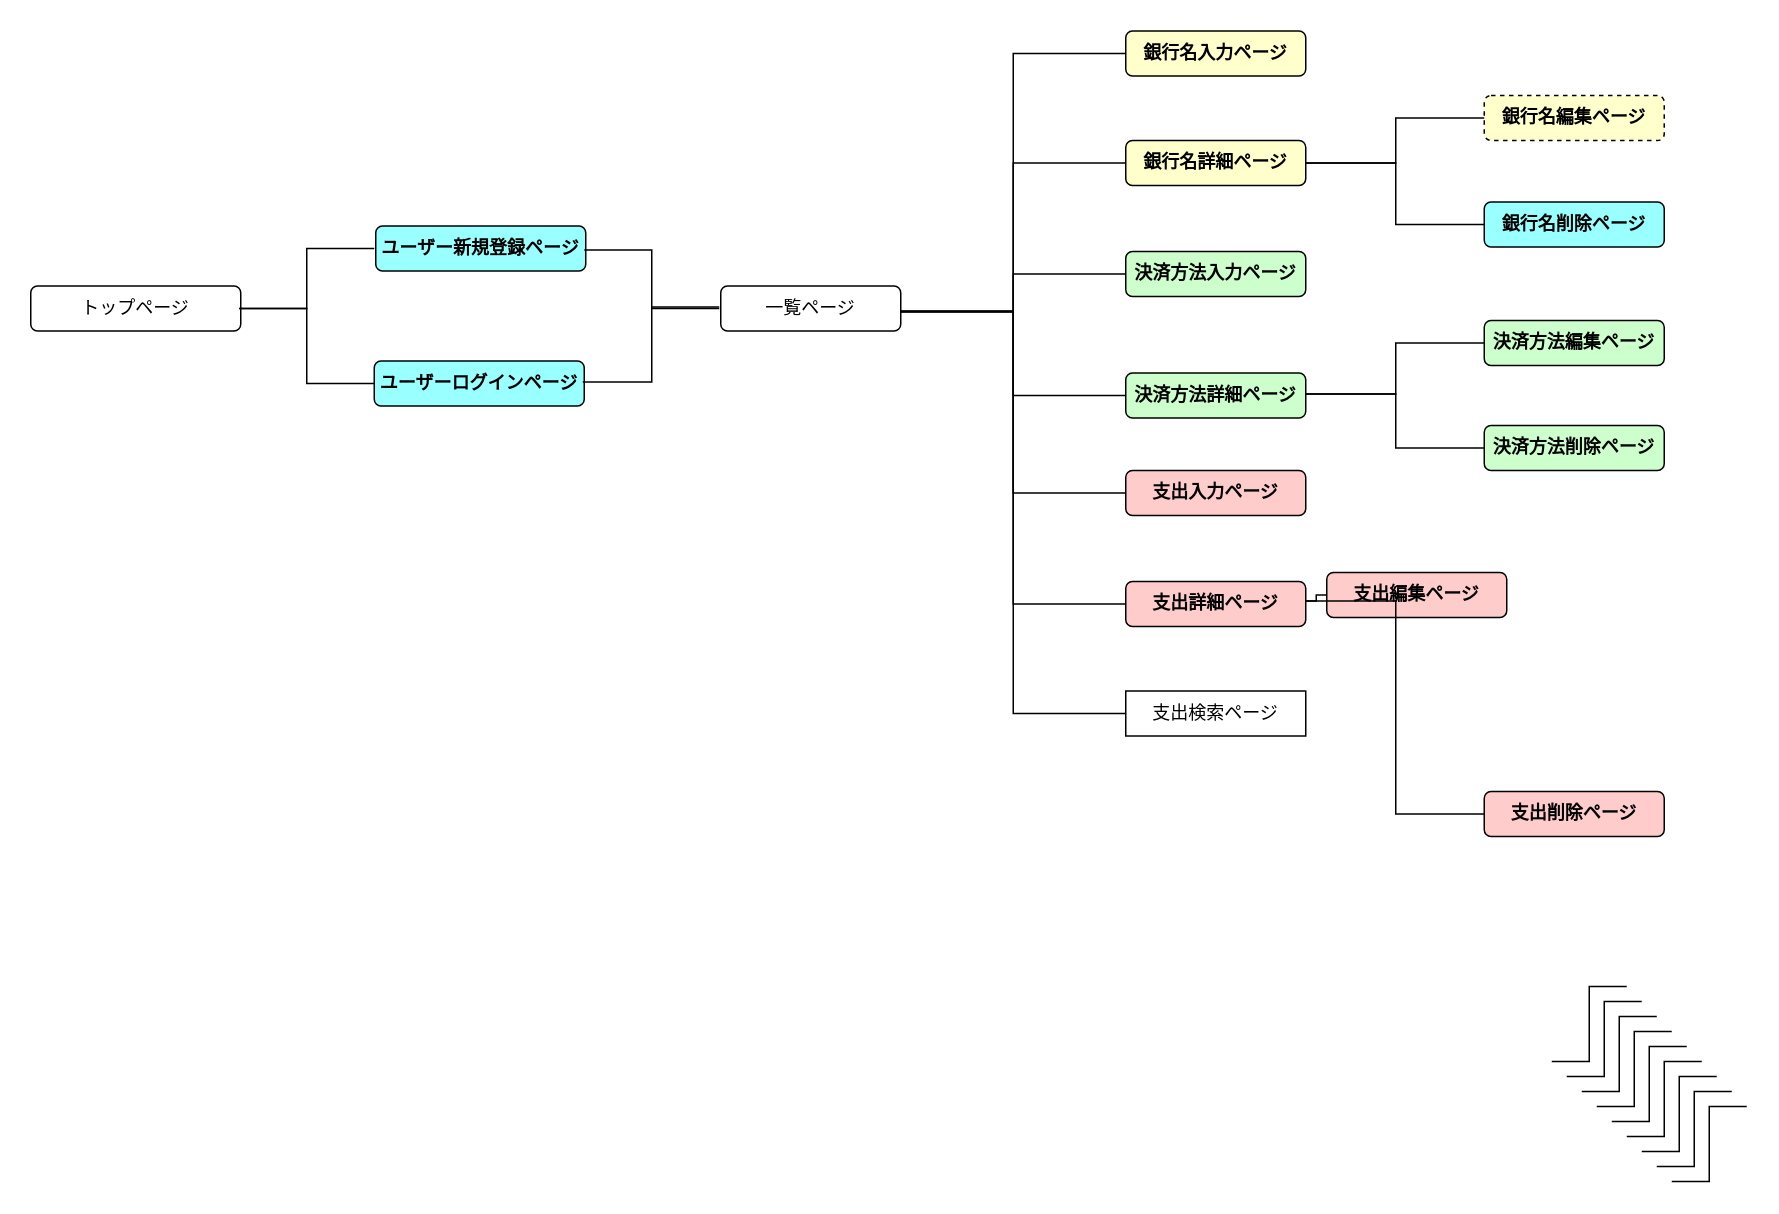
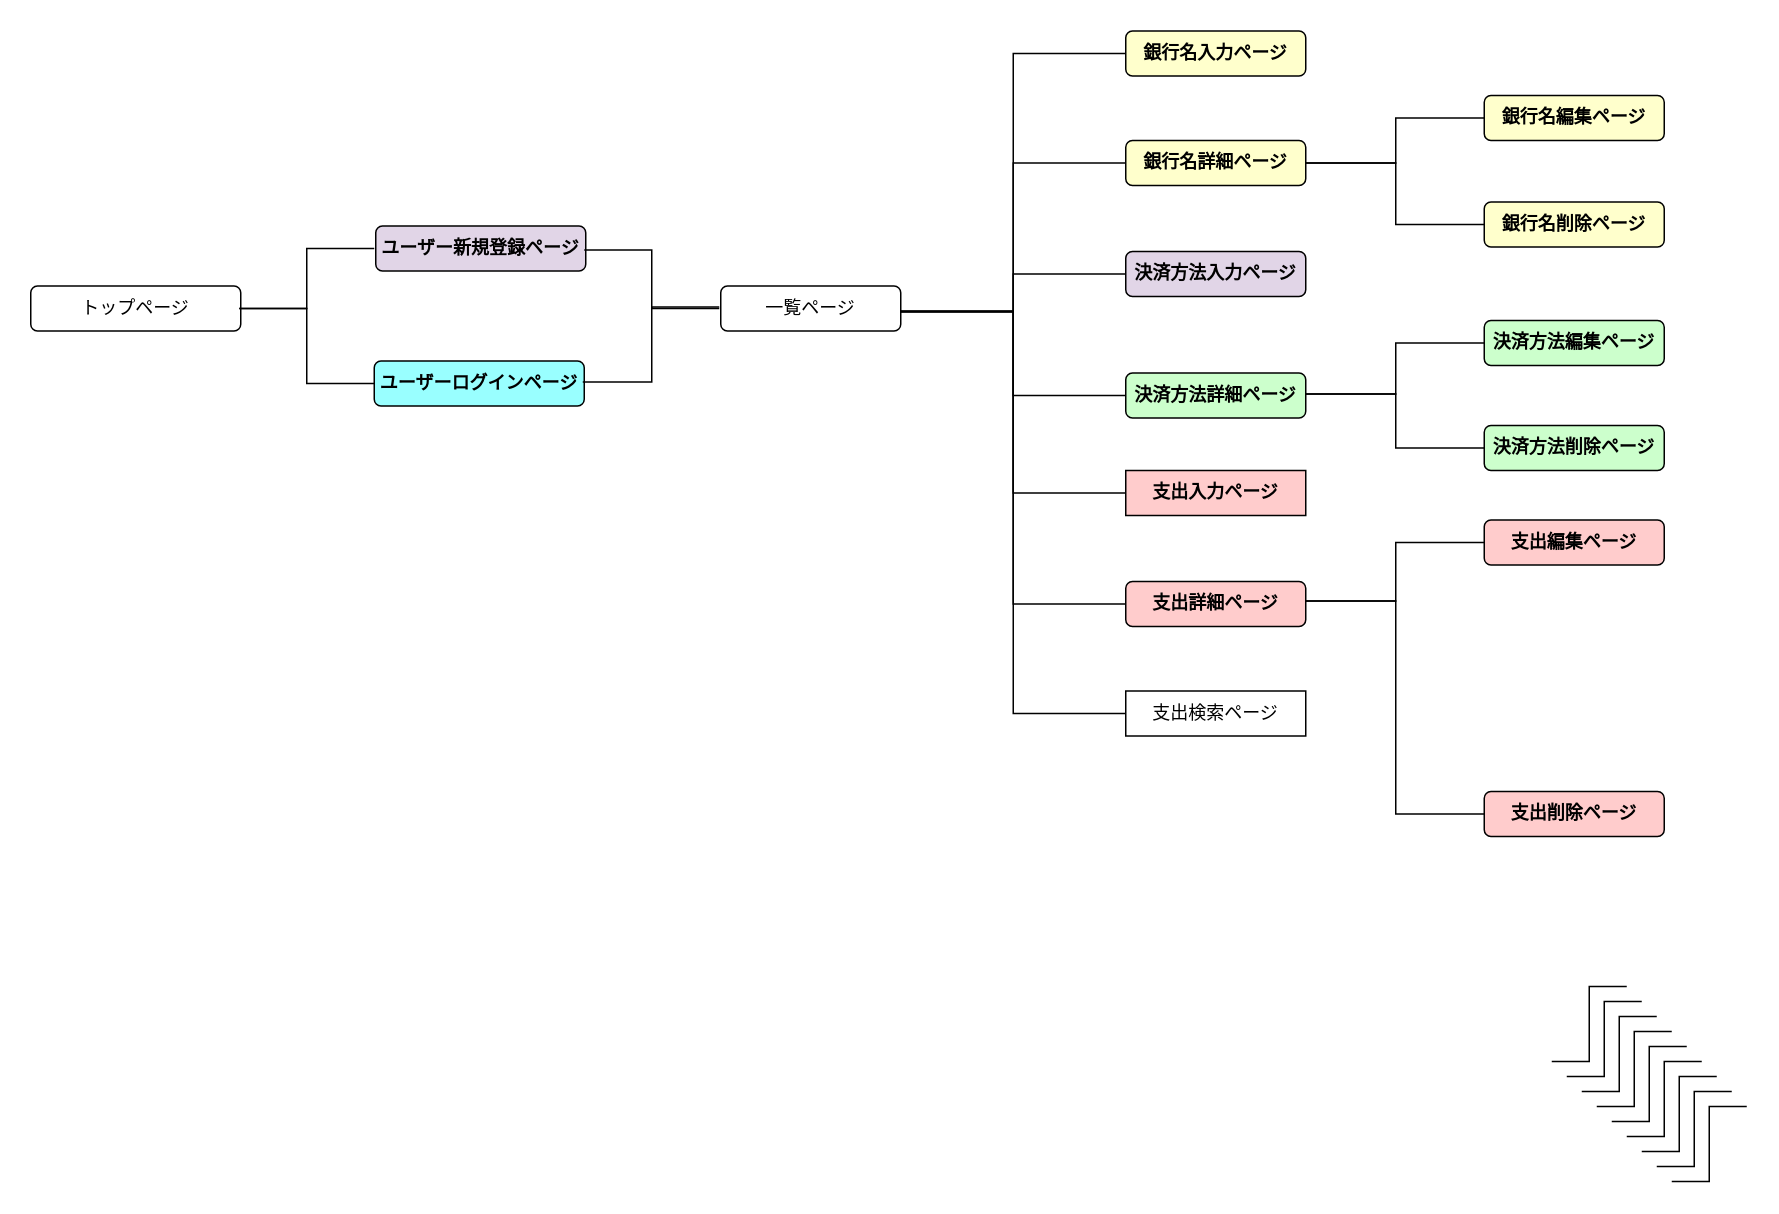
  <mxCell id="0" />
  <mxCell id="1" parent="0" />
- <mxCell id="2" value="ユーザー新規登録ページ" style="rounded=1;whiteSpace=wrap;html=1;strokeColor=#000000;fillColor=#99FFFF;fontColor=#000000;fontStyle=1" vertex="1" parent="1"><mxGeometry x="250" y="150" width="140" height="30" as="geometry" /></mxCell>
+ <mxCell id="2" value="ユーザー新規登録ページ" style="rounded=1;whiteSpace=wrap;html=1;strokeColor=#000000;fillColor=#e1d5e7;fontColor=#000000;fontStyle=1;" vertex="1" parent="1"><mxGeometry x="250" y="150" width="140" height="30" as="geometry" /></mxCell>
  <mxCell id="3" value="ユーザーログインページ" style="rounded=1;whiteSpace=wrap;html=1;strokeColor=#000000;fillColor=#99FFFF;fontColor=#000000;fontStyle=1" vertex="1" parent="1"><mxGeometry x="249" y="240" width="140" height="30" as="geometry" /></mxCell>
  <mxCell id="4" value="トップページ" style="rounded=1;whiteSpace=wrap;html=1;strokeColor=#000000;" vertex="1" parent="1"><mxGeometry x="20" y="190" width="140" height="30" as="geometry" /></mxCell>
  <mxCell id="5" value="一覧ページ" style="rounded=1;whiteSpace=wrap;html=1;strokeColor=#000000;" vertex="1" parent="1"><mxGeometry x="480" y="190" width="120" height="30" as="geometry" /></mxCell>
  <mxCell id="6" value="銀行名入力ページ" style="rounded=1;whiteSpace=wrap;html=1;strokeColor=#000000;fillColor=#FFFFCC;fontStyle=1;fontColor=#000000;" vertex="1" parent="1"><mxGeometry x="750" y="20" width="120" height="30" as="geometry" /></mxCell>
- <mxCell id="7" value="決済方法入力ページ" style="rounded=1;whiteSpace=wrap;html=1;strokeColor=#000000;fontStyle=1;fontColor=#000000;fillColor=#CCFFCC;" vertex="1" parent="1"><mxGeometry x="750" y="167" width="120" height="30" as="geometry" /></mxCell>
- <mxCell id="8" value="支出入力ページ" style="rounded=1;whiteSpace=wrap;html=1;strokeColor=#000000;fillColor=#FFCCCC;fontStyle=1;fontColor=#000000;" vertex="1" parent="1"><mxGeometry x="750" y="313" width="120" height="30" as="geometry" /></mxCell>
+ <mxCell id="7" value="決済方法入力ページ" style="rounded=1;whiteSpace=wrap;html=1;strokeColor=#000000;fontStyle=1;fontColor=#000000;fillColor=#e1d5e7;" vertex="1" parent="1"><mxGeometry x="750" y="167" width="120" height="30" as="geometry" /></mxCell>
+ <mxCell id="8" value="支出入力ページ" style="whiteSpace=wrap;html=1;strokeColor=#000000;fillColor=#FFCCCC;fontStyle=1;fontColor=#000000;rounded=0;" vertex="1" parent="1"><mxGeometry x="750" y="313" width="120" height="30" as="geometry" /></mxCell>
  <mxCell id="9" value="銀行名詳細ページ" style="rounded=1;whiteSpace=wrap;html=1;strokeColor=#000000;fillColor=#FFFFCC;fontStyle=1;fontColor=#000000;" vertex="1" parent="1"><mxGeometry x="750" y="93" width="120" height="30" as="geometry" /></mxCell>
- <mxCell id="10" value="銀行名編集ページ" style="rounded=1;whiteSpace=wrap;html=1;strokeColor=#000000;fillColor=#FFFFCC;fontStyle=1;fontColor=#000000;dashed=1;" vertex="1" parent="1"><mxGeometry x="989" y="63" width="120" height="30" as="geometry" /></mxCell>
+ <mxCell id="10" value="銀行名編集ページ" style="rounded=1;whiteSpace=wrap;html=1;strokeColor=#000000;fillColor=#FFFFCC;fontStyle=1;fontColor=#000000;" vertex="1" parent="1"><mxGeometry x="989" y="63" width="120" height="30" as="geometry" /></mxCell>
  <mxCell id="11" value="決済方法編集ページ" style="rounded=1;whiteSpace=wrap;html=1;strokeColor=#000000;fontStyle=1;fontColor=#000000;fillColor=#CCFFCC;" vertex="1" parent="1"><mxGeometry x="989" y="213" width="120" height="30" as="geometry" /></mxCell>
- <mxCell id="12" value="銀行名削除ページ" style="rounded=1;whiteSpace=wrap;html=1;strokeColor=#000000;fillColor=#99ffff;fontStyle=1;fontColor=#000000;" vertex="1" parent="1"><mxGeometry x="989" y="134" width="120" height="30" as="geometry" /></mxCell>
+ <mxCell id="12" value="銀行名削除ページ" style="rounded=1;whiteSpace=wrap;html=1;strokeColor=#000000;fillColor=#FFFFCC;fontStyle=1;fontColor=#000000;" vertex="1" parent="1"><mxGeometry x="989" y="134" width="120" height="30" as="geometry" /></mxCell>
  <mxCell id="13" value="決済方法削除ページ" style="rounded=1;whiteSpace=wrap;html=1;strokeColor=#000000;fontStyle=1;fontColor=#000000;fillColor=#CCFFCC;" vertex="1" parent="1"><mxGeometry x="989" y="283" width="120" height="30" as="geometry" /></mxCell>
  <mxCell id="14" value="支出詳細ページ" style="rounded=1;whiteSpace=wrap;html=1;strokeColor=#000000;fillColor=#FFCCCC;fontStyle=1;fontColor=#000000;" vertex="1" parent="1"><mxGeometry x="750" y="387" width="120" height="30" as="geometry" /></mxCell>
  <mxCell id="15" value="支出検索ページ" style="whiteSpace=wrap;html=1;strokeColor=#000000;rounded=0;" vertex="1" parent="1"><mxGeometry x="750" y="460" width="120" height="30" as="geometry" /></mxCell>
  <mxCell id="16" value="決済方法詳細ページ" style="rounded=1;whiteSpace=wrap;html=1;strokeColor=#000000;fontStyle=1;fontColor=#000000;fillColor=#CCFFCC;" vertex="1" parent="1"><mxGeometry x="750" y="248" width="120" height="30" as="geometry" /></mxCell>
  <mxCell id="17" value="支出削除ページ" style="rounded=1;whiteSpace=wrap;html=1;strokeColor=#000000;fillColor=#FFCCCC;fontStyle=1;fontColor=#000000;" vertex="1" parent="1"><mxGeometry x="989" y="527" width="120" height="30" as="geometry" /></mxCell>
- <mxCell id="18" value="支出編集ページ" style="rounded=1;whiteSpace=wrap;html=1;strokeColor=#000000;fillColor=#FFCCCC;fontStyle=1;fontColor=#000000;" vertex="1" parent="1"><mxGeometry x="884" y="381" width="120" height="30" as="geometry" /></mxCell>
+ <mxCell id="18" value="支出編集ページ" style="rounded=1;whiteSpace=wrap;html=1;strokeColor=#000000;fillColor=#FFCCCC;fontStyle=1;fontColor=#000000;" vertex="1" parent="1"><mxGeometry x="989" y="346" width="120" height="30" as="geometry" /></mxCell>
  <mxCell id="19" value="" style="edgeStyle=elbowEdgeStyle;elbow=horizontal;endArrow=none;html=1;curved=0;rounded=0;endSize=8;startSize=8;entryX=0;entryY=0.5;entryDx=0;entryDy=0;exitX=1;exitY=0.5;exitDx=0;exitDy=0;endFill=0;strokeColor=#000000;" edge="1" parent="1"><mxGeometry width="50" height="50" relative="1" as="geometry"><mxPoint x="159" y="205" as="sourcePoint" /><mxPoint x="249" y="165" as="targetPoint" /></mxGeometry></mxCell>
  <mxCell id="20" value="" style="edgeStyle=elbowEdgeStyle;elbow=horizontal;endArrow=none;html=1;curved=0;rounded=0;endSize=8;startSize=8;entryX=0;entryY=0.5;entryDx=0;entryDy=0;endFill=0;strokeColor=#000000;" edge="1" parent="1" target="3"><mxGeometry width="50" height="50" relative="1" as="geometry"><mxPoint x="159" y="205" as="sourcePoint" /><mxPoint x="209" y="155" as="targetPoint" /></mxGeometry></mxCell>
  <mxCell id="21" value="" style="edgeStyle=elbowEdgeStyle;elbow=horizontal;endArrow=none;html=1;curved=0;rounded=0;endSize=8;startSize=8;entryX=0;entryY=0.5;entryDx=0;entryDy=0;endFill=0;strokeColor=#000000;" edge="1" parent="1"><mxGeometry width="50" height="50" relative="1" as="geometry"><mxPoint x="389" y="166" as="sourcePoint" /><mxPoint x="479" y="205" as="targetPoint" /></mxGeometry></mxCell>
  <mxCell id="22" value="" style="edgeStyle=elbowEdgeStyle;elbow=horizontal;endArrow=none;html=1;curved=0;rounded=0;endSize=8;startSize=8;endFill=0;strokeColor=#000000;" edge="1" parent="1"><mxGeometry width="50" height="50" relative="1" as="geometry"><mxPoint x="388" y="254" as="sourcePoint" /><mxPoint x="479" y="204" as="targetPoint" /></mxGeometry></mxCell>
  <mxCell id="23" value="" style="edgeStyle=elbowEdgeStyle;elbow=horizontal;endArrow=none;html=1;curved=0;rounded=0;endSize=8;startSize=8;entryX=0;entryY=0.5;entryDx=0;entryDy=0;endFill=0;strokeColor=#000000;" edge="1" parent="1" target="6"><mxGeometry width="50" height="50" relative="1" as="geometry"><mxPoint x="600" y="207" as="sourcePoint" /><mxPoint x="650" y="157" as="targetPoint" /></mxGeometry></mxCell>
  <mxCell id="24" value="" style="edgeStyle=elbowEdgeStyle;elbow=horizontal;endArrow=none;html=1;curved=0;rounded=0;endSize=8;startSize=8;entryX=0;entryY=0.5;entryDx=0;entryDy=0;endFill=0;strokeColor=#000000;" edge="1" parent="1" target="7"><mxGeometry width="50" height="50" relative="1" as="geometry"><mxPoint x="600" y="207" as="sourcePoint" /><mxPoint x="650" y="157" as="targetPoint" /></mxGeometry></mxCell>
  <mxCell id="25" value="" style="edgeStyle=elbowEdgeStyle;elbow=horizontal;endArrow=none;html=1;curved=0;rounded=0;endSize=8;startSize=8;entryX=0;entryY=0.5;entryDx=0;entryDy=0;endFill=0;strokeColor=#000000;" edge="1" parent="1" target="9"><mxGeometry width="50" height="50" relative="1" as="geometry"><mxPoint x="600" y="207" as="sourcePoint" /><mxPoint x="650" y="157" as="targetPoint" /></mxGeometry></mxCell>
  <mxCell id="26" value="" style="edgeStyle=elbowEdgeStyle;elbow=horizontal;endArrow=none;html=1;curved=0;rounded=0;endSize=8;startSize=8;entryX=0;entryY=0.5;entryDx=0;entryDy=0;endFill=0;strokeColor=#000000;" edge="1" parent="1" target="15"><mxGeometry width="50" height="50" relative="1" as="geometry"><mxPoint x="600" y="207" as="sourcePoint" /><mxPoint x="650" y="157" as="targetPoint" /></mxGeometry></mxCell>
  <mxCell id="27" value="" style="edgeStyle=elbowEdgeStyle;elbow=horizontal;endArrow=none;html=1;curved=0;rounded=0;endSize=8;startSize=8;entryX=0;entryY=0.5;entryDx=0;entryDy=0;endFill=0;strokeColor=#000000;" edge="1" parent="1" target="14"><mxGeometry width="50" height="50" relative="1" as="geometry"><mxPoint x="600" y="207" as="sourcePoint" /><mxPoint x="650" y="157" as="targetPoint" /></mxGeometry></mxCell>
  <mxCell id="28" value="" style="edgeStyle=elbowEdgeStyle;elbow=horizontal;endArrow=none;html=1;curved=0;rounded=0;endSize=8;startSize=8;entryX=0;entryY=0.5;entryDx=0;entryDy=0;endFill=0;strokeColor=#000000;" edge="1" parent="1" target="8"><mxGeometry width="50" height="50" relative="1" as="geometry"><mxPoint x="600" y="207" as="sourcePoint" /><mxPoint x="650" y="157" as="targetPoint" /></mxGeometry></mxCell>
  <mxCell id="29" value="" style="edgeStyle=elbowEdgeStyle;elbow=horizontal;endArrow=none;html=1;curved=0;rounded=0;endSize=8;startSize=8;entryX=0;entryY=0.5;entryDx=0;entryDy=0;endFill=0;strokeColor=#000000;" edge="1" parent="1" target="16"><mxGeometry width="50" height="50" relative="1" as="geometry"><mxPoint x="600" y="207" as="sourcePoint" /><mxPoint x="650" y="157" as="targetPoint" /></mxGeometry></mxCell>
  <mxCell id="30" value="" style="edgeStyle=elbowEdgeStyle;elbow=horizontal;endArrow=none;html=1;curved=0;rounded=0;endSize=8;startSize=8;endFill=0;entryX=0;entryY=0.5;entryDx=0;entryDy=0;strokeColor=#000000;" edge="1" parent="1" target="10"><mxGeometry width="50" height="50" relative="1" as="geometry"><mxPoint x="870" y="108" as="sourcePoint" /><mxPoint x="920" y="58" as="targetPoint" /></mxGeometry></mxCell>
  <mxCell id="31" value="" style="edgeStyle=elbowEdgeStyle;elbow=horizontal;endArrow=none;html=1;curved=0;rounded=0;endSize=8;startSize=8;endFill=0;entryX=0;entryY=0.5;entryDx=0;entryDy=0;strokeColor=#000000;" edge="1" parent="1" target="12"><mxGeometry width="50" height="50" relative="1" as="geometry"><mxPoint x="870" y="108" as="sourcePoint" /><mxPoint x="920" y="58" as="targetPoint" /></mxGeometry></mxCell>
  <mxCell id="32" value="" style="edgeStyle=elbowEdgeStyle;elbow=horizontal;endArrow=none;html=1;curved=0;rounded=0;endSize=8;startSize=8;endFill=0;entryX=0;entryY=0.5;entryDx=0;entryDy=0;strokeColor=#000000;" edge="1" parent="1" target="11"><mxGeometry width="50" height="50" relative="1" as="geometry"><mxPoint x="870" y="262" as="sourcePoint" /><mxPoint x="920" y="212" as="targetPoint" /></mxGeometry></mxCell>
  <mxCell id="33" value="" style="edgeStyle=elbowEdgeStyle;elbow=horizontal;endArrow=none;html=1;curved=0;rounded=0;endSize=8;startSize=8;endFill=0;entryX=0;entryY=0.5;entryDx=0;entryDy=0;strokeColor=#000000;" edge="1" parent="1" target="18"><mxGeometry width="50" height="50" relative="1" as="geometry"><mxPoint x="870" y="400" as="sourcePoint" /><mxPoint x="920" y="350" as="targetPoint" /></mxGeometry></mxCell>
  <mxCell id="34" value="" style="edgeStyle=elbowEdgeStyle;elbow=horizontal;endArrow=none;html=1;curved=0;rounded=0;endSize=8;startSize=8;endFill=0;entryX=0;entryY=0.5;entryDx=0;entryDy=0;strokeColor=#000000;" edge="1" parent="1" target="13"><mxGeometry width="50" height="50" relative="1" as="geometry"><mxPoint x="870" y="262" as="sourcePoint" /><mxPoint x="920" y="212" as="targetPoint" /></mxGeometry></mxCell>
  <mxCell id="35" value="" style="edgeStyle=elbowEdgeStyle;elbow=horizontal;endArrow=none;html=1;curved=0;rounded=0;endSize=8;startSize=8;endFill=0;entryX=0;entryY=0.5;entryDx=0;entryDy=0;strokeColor=#000000;" edge="1" parent="1" target="17"><mxGeometry width="50" height="50" relative="1" as="geometry"><mxPoint x="870" y="400" as="sourcePoint" /><mxPoint x="920" y="350" as="targetPoint" /></mxGeometry></mxCell>
  <mxCell id="36" value="" style="edgeStyle=elbowEdgeStyle;elbow=horizontal;endArrow=none;html=1;curved=0;rounded=0;endSize=8;startSize=8;endFill=0;" edge="1" parent="1"><mxGeometry width="50" height="50" relative="1" as="geometry"><mxPoint x="1034" y="707" as="sourcePoint" /><mxPoint x="1084" y="657" as="targetPoint" /></mxGeometry></mxCell>
  <mxCell id="37" value="" style="edgeStyle=elbowEdgeStyle;elbow=horizontal;endArrow=none;html=1;curved=0;rounded=0;endSize=8;startSize=8;endFill=0;" edge="1" parent="1"><mxGeometry width="50" height="50" relative="1" as="geometry"><mxPoint x="1044" y="717" as="sourcePoint" /><mxPoint x="1094" y="667" as="targetPoint" /></mxGeometry></mxCell>
  <mxCell id="38" value="" style="edgeStyle=elbowEdgeStyle;elbow=horizontal;endArrow=none;html=1;curved=0;rounded=0;endSize=8;startSize=8;endFill=0;" edge="1" parent="1"><mxGeometry width="50" height="50" relative="1" as="geometry"><mxPoint x="1054" y="727" as="sourcePoint" /><mxPoint x="1104" y="677" as="targetPoint" /></mxGeometry></mxCell>
  <mxCell id="39" value="" style="edgeStyle=elbowEdgeStyle;elbow=horizontal;endArrow=none;html=1;curved=0;rounded=0;endSize=8;startSize=8;endFill=0;" edge="1" parent="1"><mxGeometry width="50" height="50" relative="1" as="geometry"><mxPoint x="1064" y="737" as="sourcePoint" /><mxPoint x="1114" y="687" as="targetPoint" /></mxGeometry></mxCell>
  <mxCell id="40" value="" style="edgeStyle=elbowEdgeStyle;elbow=horizontal;endArrow=none;html=1;curved=0;rounded=0;endSize=8;startSize=8;endFill=0;" edge="1" parent="1"><mxGeometry width="50" height="50" relative="1" as="geometry"><mxPoint x="1074" y="747" as="sourcePoint" /><mxPoint x="1124" y="697" as="targetPoint" /></mxGeometry></mxCell>
  <mxCell id="41" value="" style="edgeStyle=elbowEdgeStyle;elbow=horizontal;endArrow=none;html=1;curved=0;rounded=0;endSize=8;startSize=8;endFill=0;" edge="1" parent="1"><mxGeometry width="50" height="50" relative="1" as="geometry"><mxPoint x="1084" y="757" as="sourcePoint" /><mxPoint x="1134" y="707" as="targetPoint" /></mxGeometry></mxCell>
  <mxCell id="42" value="" style="edgeStyle=elbowEdgeStyle;elbow=horizontal;endArrow=none;html=1;curved=0;rounded=0;endSize=8;startSize=8;endFill=0;" edge="1" parent="1"><mxGeometry width="50" height="50" relative="1" as="geometry"><mxPoint x="1094" y="767" as="sourcePoint" /><mxPoint x="1144" y="717" as="targetPoint" /></mxGeometry></mxCell>
  <mxCell id="43" value="" style="edgeStyle=elbowEdgeStyle;elbow=horizontal;endArrow=none;html=1;curved=0;rounded=0;endSize=8;startSize=8;endFill=0;" edge="1" parent="1"><mxGeometry width="50" height="50" relative="1" as="geometry"><mxPoint x="1104" y="777" as="sourcePoint" /><mxPoint x="1154" y="727" as="targetPoint" /></mxGeometry></mxCell>
  <mxCell id="44" value="" style="edgeStyle=elbowEdgeStyle;elbow=horizontal;endArrow=none;html=1;curved=0;rounded=0;endSize=8;startSize=8;endFill=0;" edge="1" parent="1"><mxGeometry width="50" height="50" relative="1" as="geometry"><mxPoint x="1114" y="787" as="sourcePoint" /><mxPoint x="1164" y="737" as="targetPoint" /></mxGeometry></mxCell>
